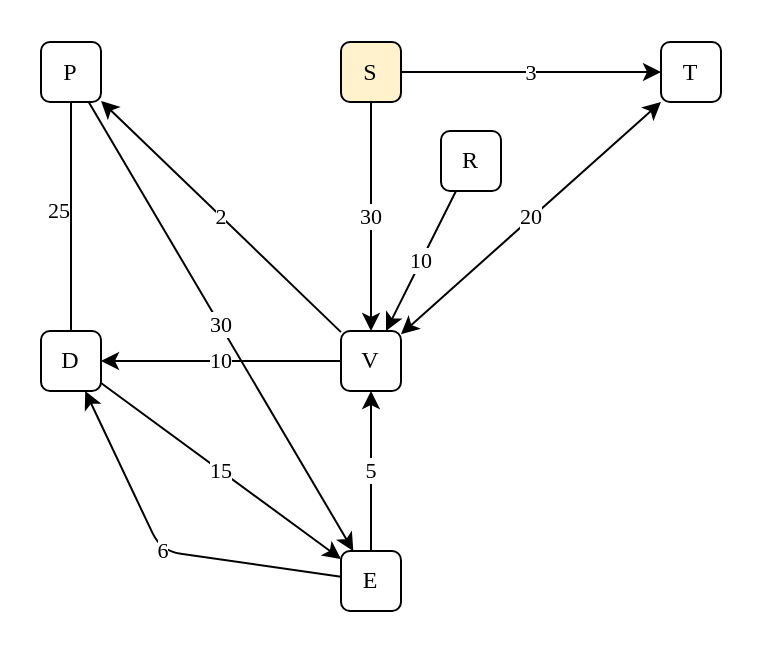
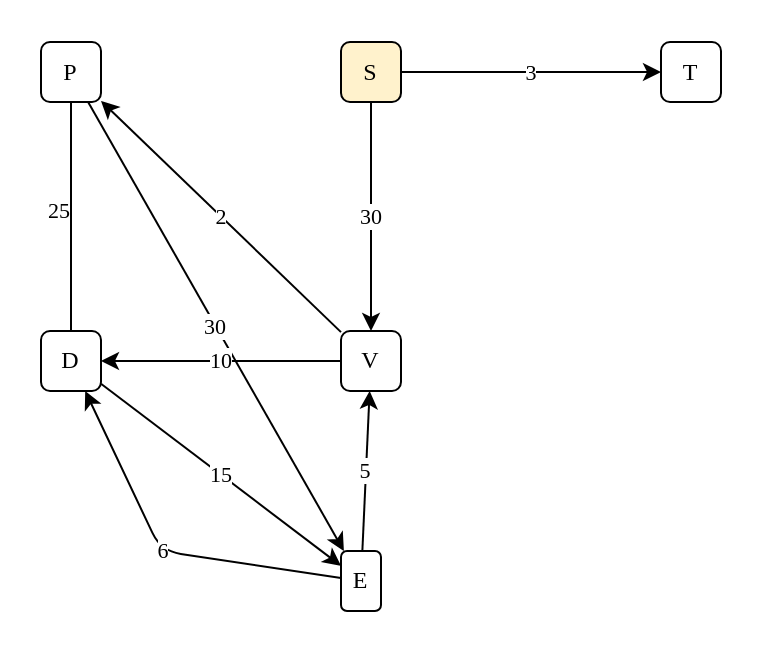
  <mxCell id="0" />
  <mxCell id="1" parent="0" />
  <mxCell id="2" value="D" style="rounded=1;whiteSpace=wrap;html=1;fontFamily=Alegreya;fontSource=https%3A%2F%2Ffonts.googleapis.com%2Fcss%3Ffamily%3DAlegreya;" parent="1" vertex="1"><mxGeometry x="20" y="165" width="30" height="30" as="geometry" /></mxCell>
- <mxCell id="3" value="E" style="rounded=1;whiteSpace=wrap;html=1;fontFamily=Alegreya;fontSource=https%3A%2F%2Ffonts.googleapis.com%2Fcss%3Ffamily%3DAlegreya;" parent="1" vertex="1"><mxGeometry x="170" y="275" width="30" height="30" as="geometry" /></mxCell>
+ <mxCell id="3" value="E" style="rounded=1;whiteSpace=wrap;html=1;fontFamily=Alegreya;fontSource=https%3A%2F%2Ffonts.googleapis.com%2Fcss%3Ffamily%3DAlegreya;" parent="1" vertex="1"><mxGeometry x="170" y="275" width="20" height="30" as="geometry" /></mxCell>
  <mxCell id="4" value="P" style="rounded=1;whiteSpace=wrap;html=1;fontFamily=Alegreya;fontSource=https%3A%2F%2Ffonts.googleapis.com%2Fcss%3Ffamily%3DAlegreya;" parent="1" vertex="1"><mxGeometry x="20" y="20.5" width="30" height="30" as="geometry" /></mxCell>
  <mxCell id="5" value="V" style="rounded=1;whiteSpace=wrap;html=1;fontFamily=Alegreya;fontSource=https%3A%2F%2Ffonts.googleapis.com%2Fcss%3Ffamily%3DAlegreya;" parent="1" vertex="1"><mxGeometry x="170" y="165" width="30" height="30" as="geometry" /></mxCell>
- <mxCell id="6" value="R" style="rounded=1;whiteSpace=wrap;html=1;fontFamily=Alegreya;fontSource=https%3A%2F%2Ffonts.googleapis.com%2Fcss%3Ffamily%3DAlegreya;" parent="1" vertex="1"><mxGeometry x="220" y="65" width="30" height="30" as="geometry" /></mxCell>
  <mxCell id="7" value="S" style="rounded=1;whiteSpace=wrap;html=1;fontFamily=Alegreya;fontSource=https%3A%2F%2Ffonts.googleapis.com%2Fcss%3Ffamily%3DAlegreya;fillColor=#fff2cc;" parent="1" vertex="1"><mxGeometry x="170" y="20.5" width="30" height="30" as="geometry" /></mxCell>
  <mxCell id="8" value="T" style="rounded=1;whiteSpace=wrap;html=1;fontFamily=Alegreya;fontSource=https%3A%2F%2Ffonts.googleapis.com%2Fcss%3Ffamily%3DAlegreya;" parent="1" vertex="1"><mxGeometry x="330" y="20.5" width="30" height="30" as="geometry" /></mxCell>
  <mxCell id="9" value="5" style="endArrow=classic;html=1;rounded=0;fontFamily=Alegreya;fontSource=https%3A%2F%2Ffonts.googleapis.com%2Fcss%3Ffamily%3DAlegreya;" parent="1" source="3" target="5" edge="1"><mxGeometry width="50" height="50" relative="1" as="geometry"><mxPoint x="220" y="345" as="sourcePoint" /><mxPoint x="270" y="295" as="targetPoint" /></mxGeometry></mxCell>
  <mxCell id="10" value="30" style="endArrow=classic;html=1;rounded=0;fontFamily=Alegreya;fontSource=https%3A%2F%2Ffonts.googleapis.com%2Fcss%3Ffamily%3DAlegreya;" parent="1" source="4" target="3" edge="1"><mxGeometry width="50" height="50" relative="1" as="geometry"><mxPoint x="220" y="185" as="sourcePoint" /><mxPoint x="270" y="135" as="targetPoint" /></mxGeometry></mxCell>
- <mxCell id="11" value="10" style="endArrow=classic;html=1;rounded=0;fontFamily=Alegreya;fontSource=https%3A%2F%2Ffonts.googleapis.com%2Fcss%3Ffamily%3DAlegreya;" parent="1" source="6" target="5" edge="1"><mxGeometry width="50" height="50" relative="1" as="geometry"><mxPoint x="460" y="205" as="sourcePoint" /><mxPoint x="510" y="155" as="targetPoint" /></mxGeometry></mxCell>
  <mxCell id="12" value="30" style="endArrow=none;startArrow=classic;html=1;rounded=0;fontFamily=Alegreya;fontSource=https%3A%2F%2Ffonts.googleapis.com%2Fcss%3Ffamily%3DAlegreya;endFill=0;" parent="1" source="5" target="7" edge="1"><mxGeometry width="50" height="50" relative="1" as="geometry"><mxPoint x="310" y="285" as="sourcePoint" /><mxPoint x="360" y="235" as="targetPoint" /></mxGeometry></mxCell>
  <mxCell id="13" value="3" style="endArrow=classic;html=1;rounded=0;fontFamily=Alegreya;fontSource=https%3A%2F%2Ffonts.googleapis.com%2Fcss%3Ffamily%3DAlegreya;" parent="1" source="7" target="8" edge="1"><mxGeometry width="50" height="50" relative="1" as="geometry"><mxPoint x="500" y="285" as="sourcePoint" /><mxPoint x="590" y="215" as="targetPoint" /></mxGeometry></mxCell>
- <mxCell id="14" value="20" style="endArrow=classic;html=1;rounded=0;exitX=0;exitY=1;exitDx=0;exitDy=0;fontFamily=Alegreya;fontSource=https%3A%2F%2Ffonts.googleapis.com%2Fcss%3Ffamily%3DAlegreya;startArrow=classic;startFill=1;" parent="1" source="8" target="5" edge="1"><mxGeometry width="50" height="50" relative="1" as="geometry"><mxPoint x="420" y="225" as="sourcePoint" /><mxPoint x="470" y="175" as="targetPoint" /></mxGeometry></mxCell>
  <mxCell id="15" value="6" style="endArrow=none;startArrow=classic;html=1;rounded=1;endFill=0;fontFamily=Alegreya;fontSource=https%3A%2F%2Ffonts.googleapis.com%2Fcss%3Ffamily%3DAlegreya;" parent="1" source="2" target="3" edge="1"><mxGeometry width="50" height="50" relative="1" as="geometry"><mxPoint x="-30" y="325" as="sourcePoint" /><mxPoint x="20" y="275" as="targetPoint" /><Array as="points"><mxPoint x="80" y="275" /></Array></mxGeometry></mxCell>
  <mxCell id="16" value="25" style="endArrow=none;html=1;fontFamily=Alegreya;fontSource=https%3A%2F%2Ffonts.googleapis.com%2Fcss%3Ffamily%3DAlegreya;" parent="1" source="2" target="4" edge="1"><mxGeometry x="0.043" y="6" width="50" height="50" relative="1" as="geometry"><mxPoint x="-60" y="325" as="sourcePoint" /><mxPoint x="-10" y="125" as="targetPoint" /><Array as="points" /><mxPoint as="offset" /></mxGeometry></mxCell>
  <mxCell id="17" value="15" style="endArrow=classic;html=1;rounded=1;fontFamily=Alegreya;fontSource=https%3A%2F%2Ffonts.googleapis.com%2Fcss%3Ffamily%3DAlegreya;" parent="1" source="2" target="3" edge="1"><mxGeometry width="50" height="50" relative="1" as="geometry"><mxPoint x="160" y="335" as="sourcePoint" /><mxPoint x="210" y="285" as="targetPoint" /></mxGeometry></mxCell>
  <mxCell id="18" value="10" style="endArrow=classic;html=1;rounded=0;fontFamily=Alegreya;fontSource=https%3A%2F%2Ffonts.googleapis.com%2Fcss%3Ffamily%3DAlegreya;" edge="1" parent="1" source="5" target="2"><mxGeometry width="50" height="50" relative="1" as="geometry"><mxPoint x="240" y="455" as="sourcePoint" /><mxPoint x="280.57" y="332.09" as="targetPoint" /></mxGeometry></mxCell>
  <mxCell id="19" value="2" style="endArrow=classic;html=1;rounded=0;fontFamily=Alegreya;fontSource=https%3A%2F%2Ffonts.googleapis.com%2Fcss%3Ffamily%3DAlegreya;" edge="1" parent="1" source="5" target="4"><mxGeometry width="50" height="50" relative="1" as="geometry"><mxPoint x="320" y="345" as="sourcePoint" /><mxPoint x="360.57" y="222.09" as="targetPoint" /></mxGeometry></mxCell>
